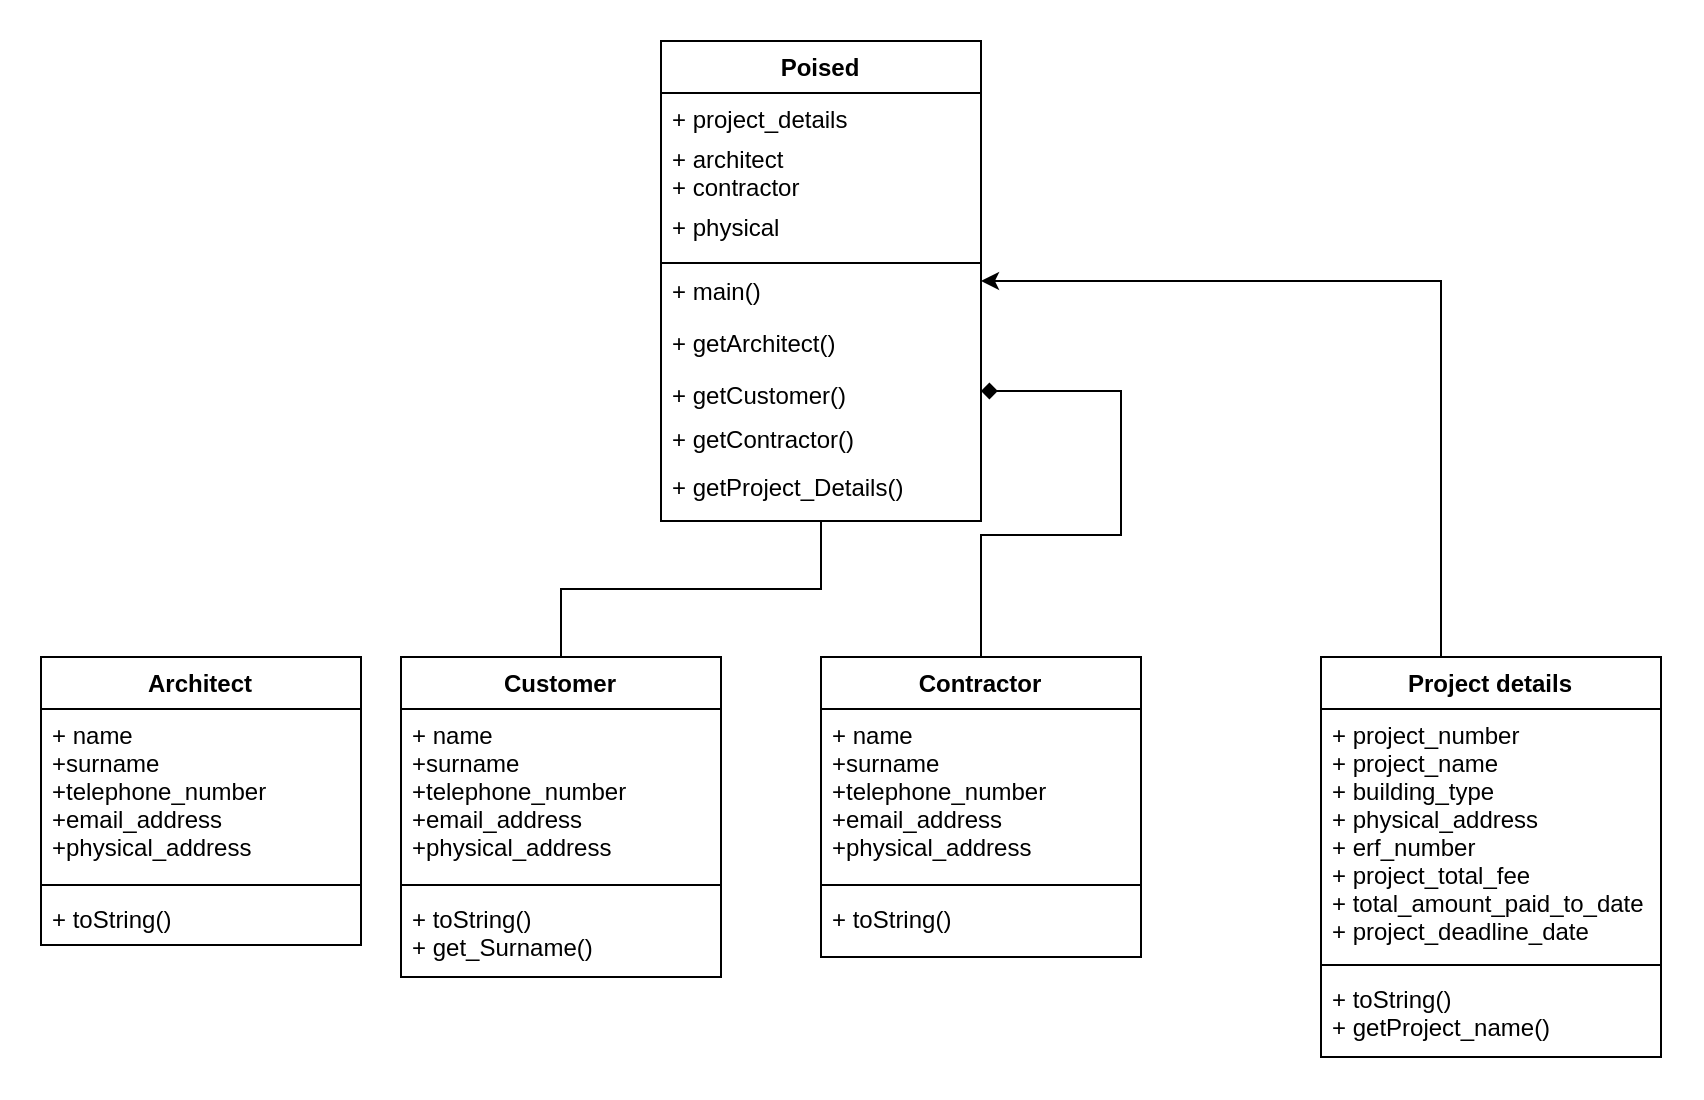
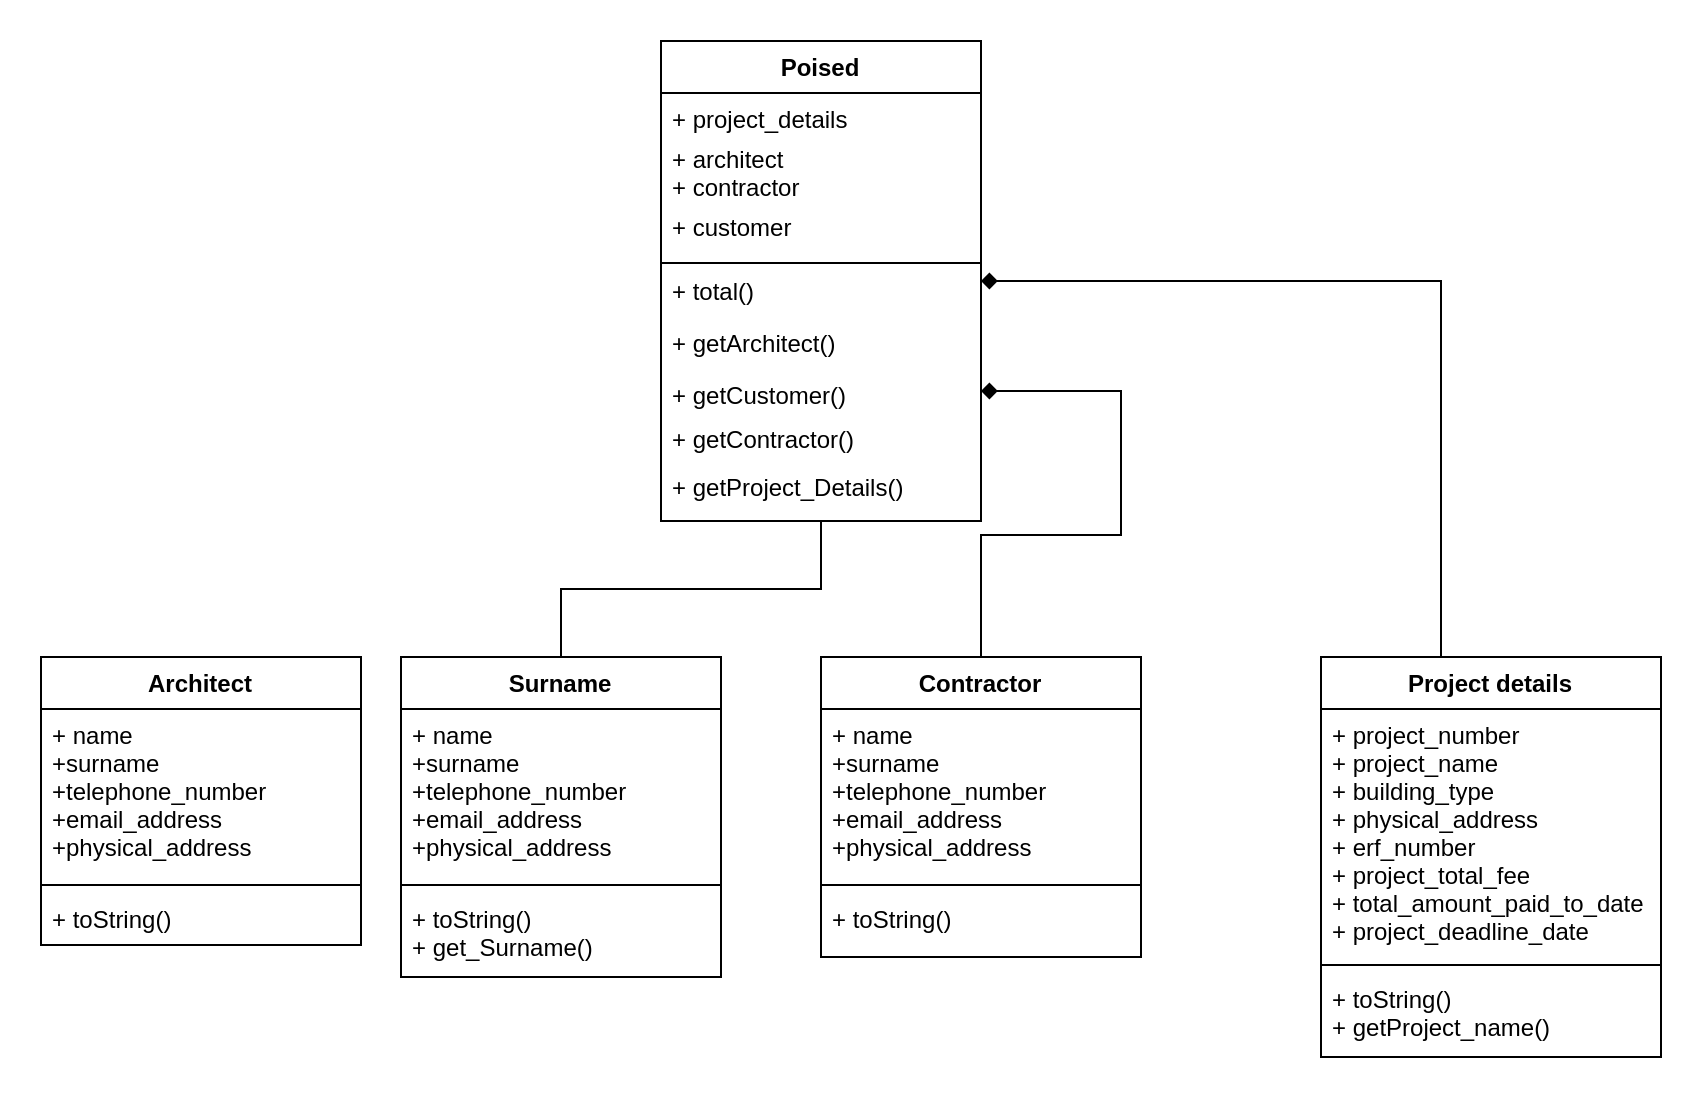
  <mxCell id="0" />
  <mxCell id="1" parent="0" />
  <mxCell id="2" value="" style="edgeStyle=orthogonalEdgeStyle;rounded=0;orthogonalLoop=1;jettySize=auto;html=1;endArrow=none;" edge="1" parent="1" source="3" target="7"><mxGeometry relative="1" as="geometry" /></mxCell>
- <mxCell id="3" value="Customer" style="swimlane;fontStyle=1;align=center;verticalAlign=top;childLayout=stackLayout;horizontal=1;startSize=26;horizontalStack=0;resizeParent=1;resizeParentMax=0;resizeLast=0;collapsible=1;marginBottom=0;" vertex="1" parent="1"><mxGeometry x="200" y="328" width="160" height="160" as="geometry" /></mxCell>
+ <mxCell id="3" value="Surname" style="swimlane;fontStyle=1;align=center;verticalAlign=top;childLayout=stackLayout;horizontal=1;startSize=26;horizontalStack=0;resizeParent=1;resizeParentMax=0;resizeLast=0;collapsible=1;marginBottom=0;" vertex="1" parent="1"><mxGeometry x="200" y="328" width="160" height="160" as="geometry" /></mxCell>
  <mxCell id="4" value="+ name&#10;+surname&#10;+telephone_number&#10;+email_address&#10;+physical_address&#10;&#10;&#10;&#10;&#10;" style="text;strokeColor=none;fillColor=none;align=left;verticalAlign=top;spacingLeft=4;spacingRight=4;overflow=hidden;rotatable=0;points=[[0,0.5],[1,0.5]];portConstraint=eastwest;" vertex="1" parent="3"><mxGeometry y="26" width="160" height="84" as="geometry" /></mxCell>
  <mxCell id="5" value="" style="line;strokeWidth=1;fillColor=none;align=left;verticalAlign=middle;spacingTop=-1;spacingLeft=3;spacingRight=3;rotatable=0;labelPosition=right;points=[];portConstraint=eastwest;" vertex="1" parent="3"><mxGeometry y="110" width="160" height="8" as="geometry" /></mxCell>
  <mxCell id="6" value="+ toString()&#10;+ get_Surname()&#10;" style="text;strokeColor=none;fillColor=none;align=left;verticalAlign=top;spacingLeft=4;spacingRight=4;overflow=hidden;rotatable=0;points=[[0,0.5],[1,0.5]];portConstraint=eastwest;" vertex="1" parent="3"><mxGeometry y="118" width="160" height="42" as="geometry" /></mxCell>
  <mxCell id="7" value="Poised" style="swimlane;fontStyle=1;align=center;verticalAlign=top;childLayout=stackLayout;horizontal=1;startSize=26;horizontalStack=0;resizeParent=1;resizeParentMax=0;resizeLast=0;collapsible=1;marginBottom=0;" vertex="1" parent="1"><mxGeometry x="330" width="160" height="240" as="geometry" y="20" /></mxCell>
  <mxCell id="8" value="+ project_details&#10;" style="text;strokeColor=none;fillColor=none;align=left;verticalAlign=top;spacingLeft=4;spacingRight=4;overflow=hidden;rotatable=0;points=[[0,0.5],[1,0.5]];portConstraint=eastwest;" vertex="1" parent="7"><mxGeometry y="26" width="160" height="20" as="geometry" /></mxCell>
  <mxCell id="9" value="+ architect" style="text;strokeColor=none;fillColor=none;align=left;verticalAlign=top;spacingLeft=4;spacingRight=4;overflow=hidden;rotatable=0;points=[[0,0.5],[1,0.5]];portConstraint=eastwest;" vertex="1" parent="7"><mxGeometry y="46" width="160" height="14" as="geometry" /></mxCell>
  <mxCell id="10" value="+ contractor" style="text;strokeColor=none;fillColor=none;align=left;verticalAlign=top;spacingLeft=4;spacingRight=4;overflow=hidden;rotatable=0;points=[[0,0.5],[1,0.5]];portConstraint=eastwest;" vertex="1" parent="7"><mxGeometry y="60" width="160" height="20" as="geometry" /></mxCell>
- <mxCell id="11" value="+ physical" style="text;strokeColor=none;fillColor=none;align=left;verticalAlign=top;spacingLeft=4;spacingRight=4;overflow=hidden;rotatable=0;points=[[0,0.5],[1,0.5]];portConstraint=eastwest;" vertex="1" parent="7"><mxGeometry y="80" width="160" height="30" as="geometry" /></mxCell>
+ <mxCell id="11" value="+ customer" style="text;strokeColor=none;fillColor=none;align=left;verticalAlign=top;spacingLeft=4;spacingRight=4;overflow=hidden;rotatable=0;points=[[0,0.5],[1,0.5]];portConstraint=eastwest;" vertex="1" parent="7"><mxGeometry y="80" width="160" height="30" as="geometry" /></mxCell>
  <mxCell id="12" value="" style="line;strokeWidth=1;fillColor=none;align=left;verticalAlign=middle;spacingTop=-1;spacingLeft=3;spacingRight=3;rotatable=0;labelPosition=right;points=[];portConstraint=eastwest;" vertex="1" parent="7"><mxGeometry y="110" width="160" height="2" as="geometry" /></mxCell>
- <mxCell id="13" value="+ main()" style="text;strokeColor=none;fillColor=none;align=left;verticalAlign=top;spacingLeft=4;spacingRight=4;overflow=hidden;rotatable=0;points=[[0,0.5],[1,0.5]];portConstraint=eastwest;" vertex="1" parent="7"><mxGeometry y="112" width="160" height="26" as="geometry" /></mxCell>
+ <mxCell id="13" value="+ total()" style="text;strokeColor=none;fillColor=none;align=left;verticalAlign=top;spacingLeft=4;spacingRight=4;overflow=hidden;rotatable=0;points=[[0,0.5],[1,0.5]];portConstraint=eastwest;" vertex="1" parent="7"><mxGeometry y="112" width="160" height="26" as="geometry" /></mxCell>
  <mxCell id="14" value="+ getArchitect()" style="text;strokeColor=none;fillColor=none;align=left;verticalAlign=top;spacingLeft=4;spacingRight=4;overflow=hidden;rotatable=0;points=[[0,0.5],[1,0.5]];portConstraint=eastwest;" vertex="1" parent="7"><mxGeometry y="138" width="160" height="26" as="geometry" /></mxCell>
  <mxCell id="15" value="+ getCustomer()" style="text;strokeColor=none;fillColor=none;align=left;verticalAlign=top;spacingLeft=4;spacingRight=4;overflow=hidden;rotatable=0;points=[[0,0.5],[1,0.5]];portConstraint=eastwest;" vertex="1" parent="7"><mxGeometry y="164" width="160" height="22" as="geometry" /></mxCell>
  <mxCell id="16" value="+ getContractor()" style="text;strokeColor=none;fillColor=none;align=left;verticalAlign=top;spacingLeft=4;spacingRight=4;overflow=hidden;rotatable=0;points=[[0,0.5],[1,0.5]];portConstraint=eastwest;" vertex="1" parent="7"><mxGeometry y="186" width="160" height="24" as="geometry" /></mxCell>
  <mxCell id="17" value="+ getProject_Details()" style="text;strokeColor=none;fillColor=none;align=left;verticalAlign=top;spacingLeft=4;spacingRight=4;overflow=hidden;rotatable=0;points=[[0,0.5],[1,0.5]];portConstraint=eastwest;" vertex="1" parent="7"><mxGeometry y="210" width="160" height="30" as="geometry" /></mxCell>
  <mxCell id="18" value="Architect" style="swimlane;fontStyle=1;align=center;verticalAlign=top;childLayout=stackLayout;horizontal=1;startSize=26;horizontalStack=0;resizeParent=1;resizeParentMax=0;resizeLast=0;collapsible=1;marginBottom=0;" vertex="1" parent="1"><mxGeometry x="20" y="328" width="160" height="144" as="geometry" /></mxCell>
  <mxCell id="19" value="+ name&#10;+surname&#10;+telephone_number&#10;+email_address&#10;+physical_address&#10;&#10;&#10;" style="text;strokeColor=none;fillColor=none;align=left;verticalAlign=top;spacingLeft=4;spacingRight=4;overflow=hidden;rotatable=0;points=[[0,0.5],[1,0.5]];portConstraint=eastwest;" vertex="1" parent="18"><mxGeometry y="26" width="160" height="84" as="geometry" /></mxCell>
  <mxCell id="20" value="" style="line;strokeWidth=1;fillColor=none;align=left;verticalAlign=middle;spacingTop=-1;spacingLeft=3;spacingRight=3;rotatable=0;labelPosition=right;points=[];portConstraint=eastwest;" vertex="1" parent="18"><mxGeometry y="110" width="160" height="8" as="geometry" /></mxCell>
  <mxCell id="21" value="+ toString()" style="text;strokeColor=none;fillColor=none;align=left;verticalAlign=top;spacingLeft=4;spacingRight=4;overflow=hidden;rotatable=0;points=[[0,0.5],[1,0.5]];portConstraint=eastwest;" vertex="1" parent="18"><mxGeometry y="118" width="160" height="26" as="geometry" /></mxCell>
  <mxCell id="22" value="" style="edgeStyle=orthogonalEdgeStyle;rounded=0;orthogonalLoop=1;jettySize=auto;html=1;endArrow=diamond;" edge="1" parent="1" source="23" target="15"><mxGeometry relative="1" as="geometry"><Array as="points"><mxPoint x="490" y="267" /><mxPoint x="560" y="267" /><mxPoint x="560" y="195" /></Array></mxGeometry></mxCell>
  <mxCell id="23" value="Contractor" style="swimlane;fontStyle=1;align=center;verticalAlign=top;childLayout=stackLayout;horizontal=1;startSize=26;horizontalStack=0;resizeParent=1;resizeParentMax=0;resizeLast=0;collapsible=1;marginBottom=0;" vertex="1" parent="1"><mxGeometry x="410" y="328" width="160" height="150" as="geometry" /></mxCell>
  <mxCell id="24" value="+ name&#10;+surname&#10;+telephone_number&#10;+email_address&#10;+physical_address&#10;&#10;&#10;&#10;&#10;" style="text;strokeColor=none;fillColor=none;align=left;verticalAlign=top;spacingLeft=4;spacingRight=4;overflow=hidden;rotatable=0;points=[[0,0.5],[1,0.5]];portConstraint=eastwest;" vertex="1" parent="23"><mxGeometry y="26" width="160" height="84" as="geometry" /></mxCell>
  <mxCell id="25" value="" style="line;strokeWidth=1;fillColor=none;align=left;verticalAlign=middle;spacingTop=-1;spacingLeft=3;spacingRight=3;rotatable=0;labelPosition=right;points=[];portConstraint=eastwest;" vertex="1" parent="23"><mxGeometry y="110" width="160" height="8" as="geometry" /></mxCell>
  <mxCell id="26" value="+ toString()" style="text;strokeColor=none;fillColor=none;align=left;verticalAlign=top;spacingLeft=4;spacingRight=4;overflow=hidden;rotatable=0;points=[[0,0.5],[1,0.5]];portConstraint=eastwest;" vertex="1" parent="23"><mxGeometry y="118" width="160" height="32" as="geometry" /></mxCell>
- <mxCell id="27" style="edgeStyle=orthogonalEdgeStyle;rounded=0;orthogonalLoop=1;jettySize=auto;html=1;entryX=1;entryY=0.5;entryDx=0;entryDy=0;" edge="1" parent="1" source="28" target="7"><mxGeometry relative="1" as="geometry"><Array as="points"><mxPoint x="720" y="140" /></Array></mxGeometry></mxCell>
+ <mxCell id="27" style="edgeStyle=orthogonalEdgeStyle;rounded=0;orthogonalLoop=1;jettySize=auto;html=1;entryX=1;entryY=0.5;entryDx=0;entryDy=0;endArrow=diamond;" edge="1" parent="1" source="28" target="7"><mxGeometry relative="1" as="geometry"><Array as="points"><mxPoint x="720" y="140" /></Array></mxGeometry></mxCell>
  <mxCell id="28" value="Project details" style="swimlane;fontStyle=1;align=center;verticalAlign=top;childLayout=stackLayout;horizontal=1;startSize=26;horizontalStack=0;resizeParent=1;resizeParentMax=0;resizeLast=0;collapsible=1;marginBottom=0;" vertex="1" parent="1"><mxGeometry x="660" y="328" width="170" height="200" as="geometry" /></mxCell>
  <mxCell id="29" value="+ project_number&#10;+ project_name&#10;+ building_type&#10;+ physical_address&#10;+ erf_number&#10;+ project_total_fee&#10;+ total_amount_paid_to_date&#10;+ project_deadline_date" style="text;strokeColor=none;fillColor=none;align=left;verticalAlign=top;spacingLeft=4;spacingRight=4;overflow=hidden;rotatable=0;points=[[0,0.5],[1,0.5]];portConstraint=eastwest;" vertex="1" parent="28"><mxGeometry y="26" width="170" height="124" as="geometry" /></mxCell>
  <mxCell id="30" value="" style="line;strokeWidth=1;fillColor=none;align=left;verticalAlign=middle;spacingTop=-1;spacingLeft=3;spacingRight=3;rotatable=0;labelPosition=right;points=[];portConstraint=eastwest;" vertex="1" parent="28"><mxGeometry y="150" width="170" height="8" as="geometry" /></mxCell>
  <mxCell id="31" value="+ toString()&#10;+ getProject_name()" style="text;strokeColor=none;fillColor=none;align=left;verticalAlign=top;spacingLeft=4;spacingRight=4;overflow=hidden;rotatable=0;points=[[0,0.5],[1,0.5]];portConstraint=eastwest;" vertex="1" parent="28"><mxGeometry y="158" width="170" height="42" as="geometry" /></mxCell>
